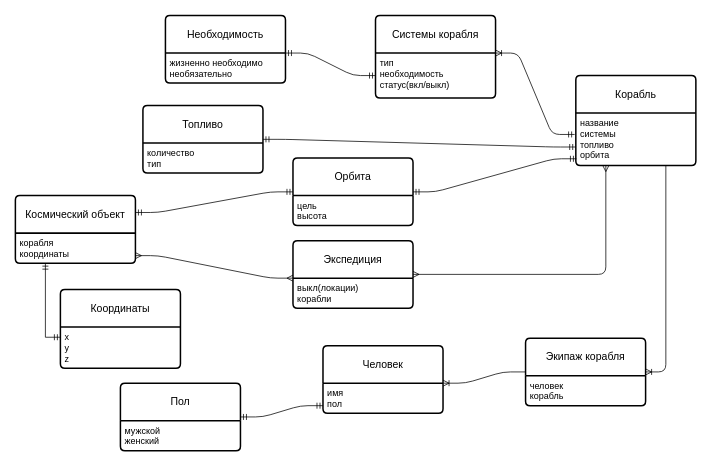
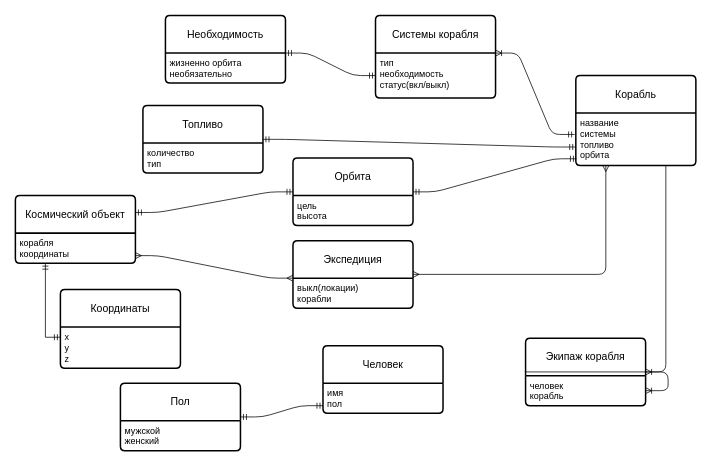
  <mxCell id="0" />
  <mxCell id="1" parent="0" />
  <mxCell id="2" value="Корабль" style="swimlane;childLayout=stackLayout;horizontal=1;startSize=50;horizontalStack=0;rounded=1;fontSize=14;fontStyle=0;strokeWidth=2;resizeParent=0;resizeLast=1;shadow=0;dashed=0;align=center;arcSize=4;whiteSpace=wrap;html=1;" vertex="1" parent="1"><mxGeometry x="767" y="100" width="160" height="120" as="geometry" /></mxCell>
  <mxCell id="3" value="название&lt;div&gt;системы&lt;/div&gt;&lt;div&gt;топливо&lt;/div&gt;&lt;div&gt;орбита&lt;/div&gt;&lt;div&gt;&lt;br&gt;&lt;/div&gt;" style="align=left;strokeColor=none;fillColor=none;spacingLeft=4;fontSize=12;verticalAlign=top;resizable=0;rotatable=0;part=1;html=1;" vertex="1" parent="2"><mxGeometry y="50" width="160" height="70" as="geometry" /></mxCell>
  <mxCell id="4" value="Системы корабля" style="swimlane;childLayout=stackLayout;horizontal=1;startSize=50;horizontalStack=0;rounded=1;fontSize=14;fontStyle=0;strokeWidth=2;resizeParent=0;resizeLast=1;shadow=0;dashed=0;align=center;arcSize=4;whiteSpace=wrap;html=1;" vertex="1" parent="1"><mxGeometry x="500" y="20" width="160" height="110" as="geometry" /></mxCell>
  <mxCell id="5" value="тип&lt;div&gt;необходимость&lt;/div&gt;&lt;div&gt;статус(вкл/выкл)&lt;/div&gt;" style="align=left;strokeColor=none;fillColor=none;spacingLeft=4;fontSize=12;verticalAlign=top;resizable=0;rotatable=0;part=1;html=1;" vertex="1" parent="4"><mxGeometry y="50" width="160" height="60" as="geometry" /></mxCell>
  <mxCell id="6" value="Необходимость" style="swimlane;childLayout=stackLayout;horizontal=1;startSize=50;horizontalStack=0;rounded=1;fontSize=14;fontStyle=0;strokeWidth=2;resizeParent=0;resizeLast=1;shadow=0;dashed=0;align=center;arcSize=4;whiteSpace=wrap;html=1;" vertex="1" parent="1"><mxGeometry x="220" y="20" width="160" height="90" as="geometry" /></mxCell>
- <mxCell id="7" value="жизненно необходимо&lt;div&gt;необязательно&lt;/div&gt;" style="align=left;strokeColor=none;fillColor=none;spacingLeft=4;fontSize=12;verticalAlign=top;resizable=0;rotatable=0;part=1;html=1;" vertex="1" parent="6"><mxGeometry y="50" width="160" height="40" as="geometry" /></mxCell>
+ <mxCell id="7" value="жизненно орбита&lt;div&gt;необязательно&lt;/div&gt;" style="align=left;strokeColor=none;fillColor=none;spacingLeft=4;fontSize=12;verticalAlign=top;resizable=0;rotatable=0;part=1;html=1;" vertex="1" parent="6"><mxGeometry y="50" width="160" height="40" as="geometry" /></mxCell>
  <mxCell id="8" value="" style="edgeStyle=entityRelationEdgeStyle;fontSize=12;html=1;endArrow=ERoneToMany;startArrow=ERmandOne;rounded=1;entryX=1;entryY=0;entryDx=0;entryDy=0;exitX=-0.01;exitY=0.407;exitDx=0;exitDy=0;exitPerimeter=0;curved=0;" edge="1" parent="1" source="3" target="5"><mxGeometry width="100" height="100" relative="1" as="geometry"><mxPoint x="660" y="170" as="sourcePoint" /><mxPoint x="720" y="100" as="targetPoint" /></mxGeometry></mxCell>
  <mxCell id="9" value="Орбита" style="swimlane;childLayout=stackLayout;horizontal=1;startSize=50;horizontalStack=0;rounded=1;fontSize=14;fontStyle=0;strokeWidth=2;resizeParent=0;resizeLast=1;shadow=0;dashed=0;align=center;arcSize=4;whiteSpace=wrap;html=1;" vertex="1" parent="1"><mxGeometry x="390" y="210" width="160" height="90" as="geometry" /></mxCell>
  <mxCell id="10" value="цель&lt;div&gt;высота&lt;/div&gt;" style="align=left;strokeColor=none;fillColor=none;spacingLeft=4;fontSize=12;verticalAlign=top;resizable=0;rotatable=0;part=1;html=1;" vertex="1" parent="9"><mxGeometry y="50" width="160" height="40" as="geometry" /></mxCell>
  <mxCell id="11" value="Человек" style="swimlane;childLayout=stackLayout;horizontal=1;startSize=50;horizontalStack=0;rounded=1;fontSize=14;fontStyle=0;strokeWidth=2;resizeParent=0;resizeLast=1;shadow=0;dashed=0;align=center;arcSize=4;whiteSpace=wrap;html=1;" vertex="1" parent="1"><mxGeometry x="430" y="460" width="160" height="90" as="geometry" /></mxCell>
  <mxCell id="12" value="имя&lt;div&gt;пол&lt;/div&gt;" style="align=left;strokeColor=none;fillColor=none;spacingLeft=4;fontSize=12;verticalAlign=top;resizable=0;rotatable=0;part=1;html=1;" vertex="1" parent="11"><mxGeometry y="50" width="160" height="40" as="geometry" /></mxCell>
  <mxCell id="13" value="Космический объект" style="swimlane;childLayout=stackLayout;horizontal=1;startSize=50;horizontalStack=0;rounded=1;fontSize=14;fontStyle=0;strokeWidth=2;resizeParent=0;resizeLast=1;shadow=0;dashed=0;align=center;arcSize=4;whiteSpace=wrap;html=1;" vertex="1" parent="1"><mxGeometry x="20" y="260" width="160" height="90" as="geometry" /></mxCell>
  <mxCell id="14" value="корабля&lt;div&gt;координаты&lt;/div&gt;" style="align=left;strokeColor=none;fillColor=none;spacingLeft=4;fontSize=12;verticalAlign=top;resizable=0;rotatable=0;part=1;html=1;" vertex="1" parent="13"><mxGeometry y="50" width="160" height="40" as="geometry" /></mxCell>
  <mxCell id="15" value="Экипаж корабля" style="swimlane;childLayout=stackLayout;horizontal=1;startSize=50;horizontalStack=0;rounded=1;fontSize=14;fontStyle=0;strokeWidth=2;resizeParent=0;resizeLast=1;shadow=0;dashed=0;align=center;arcSize=4;whiteSpace=wrap;html=1;" vertex="1" parent="1"><mxGeometry x="700" y="450" width="160" height="90" as="geometry" /></mxCell>
  <mxCell id="16" value="человек&lt;div&gt;корабль&lt;/div&gt;" style="align=left;strokeColor=none;fillColor=none;spacingLeft=4;fontSize=12;verticalAlign=top;resizable=0;rotatable=0;part=1;html=1;" vertex="1" parent="15"><mxGeometry y="50" width="160" height="40" as="geometry" /></mxCell>
  <mxCell id="17" value="Топливо" style="swimlane;childLayout=stackLayout;horizontal=1;startSize=50;horizontalStack=0;rounded=1;fontSize=14;fontStyle=0;strokeWidth=2;resizeParent=0;resizeLast=1;shadow=0;dashed=0;align=center;arcSize=4;whiteSpace=wrap;html=1;" vertex="1" parent="1"><mxGeometry x="190" y="140" width="160" height="90" as="geometry" /></mxCell>
  <mxCell id="18" value="количество&lt;div&gt;тип&lt;/div&gt;" style="align=left;strokeColor=none;fillColor=none;spacingLeft=4;fontSize=12;verticalAlign=top;resizable=0;rotatable=0;part=1;html=1;" vertex="1" parent="17"><mxGeometry y="50" width="160" height="40" as="geometry" /></mxCell>
  <mxCell id="19" value="" style="edgeStyle=entityRelationEdgeStyle;fontSize=12;html=1;endArrow=ERmandOne;startArrow=ERmandOne;rounded=1;entryX=-0.001;entryY=0.646;entryDx=0;entryDy=0;exitX=1;exitY=0.5;exitDx=0;exitDy=0;entryPerimeter=0;curved=0;" edge="1" parent="1" source="17" target="3"><mxGeometry width="100" height="100" relative="1" as="geometry"><mxPoint x="450" y="255" as="sourcePoint" /><mxPoint x="550" y="155" as="targetPoint" /></mxGeometry></mxCell>
  <mxCell id="20" value="" style="edgeStyle=entityRelationEdgeStyle;fontSize=12;html=1;endArrow=ERmandOne;startArrow=ERmandOne;rounded=1;exitX=1;exitY=0.5;exitDx=0;exitDy=0;entryX=0.005;entryY=0.87;entryDx=0;entryDy=0;entryPerimeter=0;curved=0;" edge="1" parent="1" source="9" target="3"><mxGeometry width="100" height="100" relative="1" as="geometry"><mxPoint x="610" y="330" as="sourcePoint" /><mxPoint x="760" y="210" as="targetPoint" /></mxGeometry></mxCell>
  <mxCell id="21" value="" style="edgeStyle=entityRelationEdgeStyle;fontSize=12;html=1;endArrow=ERmandOne;startArrow=ERmandOne;rounded=1;entryX=0;entryY=0.5;entryDx=0;entryDy=0;exitX=1;exitY=0;exitDx=0;exitDy=0;curved=0;" edge="1" parent="1" source="7" target="5"><mxGeometry width="100" height="100" relative="1" as="geometry"><mxPoint x="380" y="150" as="sourcePoint" /><mxPoint x="480" y="50" as="targetPoint" /></mxGeometry></mxCell>
  <mxCell id="22" value="" style="edgeStyle=orthogonalEdgeStyle;fontSize=12;html=1;endArrow=ERoneToMany;rounded=1;exitX=0.75;exitY=1;exitDx=0;exitDy=0;entryX=1;entryY=0.5;entryDx=0;entryDy=0;" edge="1" parent="1" source="3" target="15"><mxGeometry width="100" height="100" relative="1" as="geometry"><mxPoint x="440" y="340" as="sourcePoint" /><mxPoint x="540" y="240" as="targetPoint" /></mxGeometry></mxCell>
  <mxCell id="23" value="Экспедиция" style="swimlane;childLayout=stackLayout;horizontal=1;startSize=50;horizontalStack=0;rounded=1;fontSize=14;fontStyle=0;strokeWidth=2;resizeParent=0;resizeLast=1;shadow=0;dashed=0;align=center;arcSize=4;whiteSpace=wrap;html=1;" vertex="1" parent="1"><mxGeometry x="390" y="320" width="160" height="90" as="geometry" /></mxCell>
  <mxCell id="24" value="выкл(локации)&lt;div&gt;корабли&lt;/div&gt;" style="align=left;strokeColor=none;fillColor=none;spacingLeft=4;fontSize=12;verticalAlign=top;resizable=0;rotatable=0;part=1;html=1;" vertex="1" parent="23"><mxGeometry y="50" width="160" height="40" as="geometry" /></mxCell>
  <mxCell id="25" value="" style="edgeStyle=entityRelationEdgeStyle;fontSize=12;html=1;endArrow=ERmany;startArrow=ERmany;rounded=1;exitX=1;exitY=0.75;exitDx=0;exitDy=0;entryX=0;entryY=0;entryDx=0;entryDy=0;curved=0;" edge="1" parent="1" source="14" target="24"><mxGeometry width="100" height="100" relative="1" as="geometry"><mxPoint x="440" y="460" as="sourcePoint" /><mxPoint x="540" y="360" as="targetPoint" /></mxGeometry></mxCell>
- <mxCell id="26" value="" style="edgeStyle=entityRelationEdgeStyle;fontSize=12;html=1;endArrow=ERoneToMany;rounded=1;exitX=0;exitY=0.5;exitDx=0;exitDy=0;entryX=1;entryY=0;entryDx=0;entryDy=0;curved=0;" edge="1" parent="1" source="15" target="12"><mxGeometry width="100" height="100" relative="1" as="geometry"><mxPoint x="839" y="231" as="sourcePoint" /><mxPoint x="740" y="395" as="targetPoint" /></mxGeometry></mxCell>
+ <mxCell id="26" value="" style="edgeStyle=entityRelationEdgeStyle;fontSize=12;html=1;endArrow=ERoneToMany;rounded=1;exitX=0;exitY=0.5;exitDx=0;exitDy=0;curved=0;" edge="1" parent="1" source="15" target="16"><mxGeometry width="100" height="100" relative="1" as="geometry"><mxPoint x="839" y="231" as="sourcePoint" /><mxPoint x="740" y="395" as="targetPoint" /></mxGeometry></mxCell>
  <mxCell id="27" value="" style="edgeStyle=orthogonalEdgeStyle;fontSize=12;html=1;endArrow=ERmany;startArrow=ERmany;rounded=1;entryX=0.25;entryY=1;entryDx=0;entryDy=0;exitX=1;exitY=0.5;exitDx=0;exitDy=0;strokeColor=default;" edge="1" parent="1" source="23" target="3"><mxGeometry width="100" height="100" relative="1" as="geometry"><mxPoint x="780" y="450" as="sourcePoint" /><mxPoint x="880" y="350" as="targetPoint" /></mxGeometry></mxCell>
  <mxCell id="28" value="" style="edgeStyle=entityRelationEdgeStyle;fontSize=12;html=1;endArrow=ERmandOne;startArrow=ERmandOne;rounded=1;exitX=1;exitY=0.25;exitDx=0;exitDy=0;entryX=0;entryY=0.5;entryDx=0;entryDy=0;curved=0;" edge="1" parent="1" source="13" target="9"><mxGeometry width="100" height="100" relative="1" as="geometry"><mxPoint x="211" y="411" as="sourcePoint" /><mxPoint x="390" y="255" as="targetPoint" /></mxGeometry></mxCell>
  <mxCell id="29" value="Координаты" style="swimlane;childLayout=stackLayout;horizontal=1;startSize=50;horizontalStack=0;rounded=1;fontSize=14;fontStyle=0;strokeWidth=2;resizeParent=0;resizeLast=1;shadow=0;dashed=0;align=center;arcSize=4;whiteSpace=wrap;html=1;" vertex="1" parent="1"><mxGeometry x="80" y="385" width="160" height="105" as="geometry" /></mxCell>
  <mxCell id="30" value="x&lt;div&gt;y&lt;/div&gt;&lt;div&gt;z&lt;/div&gt;" style="align=left;strokeColor=none;fillColor=none;spacingLeft=4;fontSize=12;verticalAlign=top;resizable=0;rotatable=0;part=1;html=1;" vertex="1" parent="29"><mxGeometry y="50" width="160" height="55" as="geometry" /></mxCell>
  <mxCell id="31" value="" style="edgeStyle=orthogonalEdgeStyle;fontSize=12;html=1;endArrow=ERmandOne;startArrow=ERmandOne;rounded=0;exitX=0.25;exitY=1;exitDx=0;exitDy=0;entryX=0;entryY=0.25;entryDx=0;entryDy=0;" edge="1" parent="1" source="14" target="30"><mxGeometry width="100" height="100" relative="1" as="geometry"><mxPoint x="330" y="530" as="sourcePoint" /><mxPoint x="430" y="430" as="targetPoint" /></mxGeometry></mxCell>
  <mxCell id="32" value="Пол" style="swimlane;childLayout=stackLayout;horizontal=1;startSize=50;horizontalStack=0;rounded=1;fontSize=14;fontStyle=0;strokeWidth=2;resizeParent=0;resizeLast=1;shadow=0;dashed=0;align=center;arcSize=4;whiteSpace=wrap;html=1;" vertex="1" parent="1"><mxGeometry x="160" y="510" width="160" height="90" as="geometry" /></mxCell>
  <mxCell id="33" value="мужской&lt;div&gt;женский&lt;/div&gt;" style="align=left;strokeColor=none;fillColor=none;spacingLeft=4;fontSize=12;verticalAlign=top;resizable=0;rotatable=0;part=1;html=1;" vertex="1" parent="32"><mxGeometry y="50" width="160" height="40" as="geometry" /></mxCell>
  <mxCell id="34" value="" style="edgeStyle=entityRelationEdgeStyle;fontSize=12;html=1;endArrow=ERmandOne;startArrow=ERmandOne;rounded=1;exitX=1;exitY=0.5;exitDx=0;exitDy=0;entryX=0;entryY=0.75;entryDx=0;entryDy=0;curved=0;" edge="1" parent="1" source="32" target="12"><mxGeometry width="100" height="100" relative="1" as="geometry"><mxPoint x="330" y="490" as="sourcePoint" /><mxPoint x="430" y="390" as="targetPoint" /></mxGeometry></mxCell>
